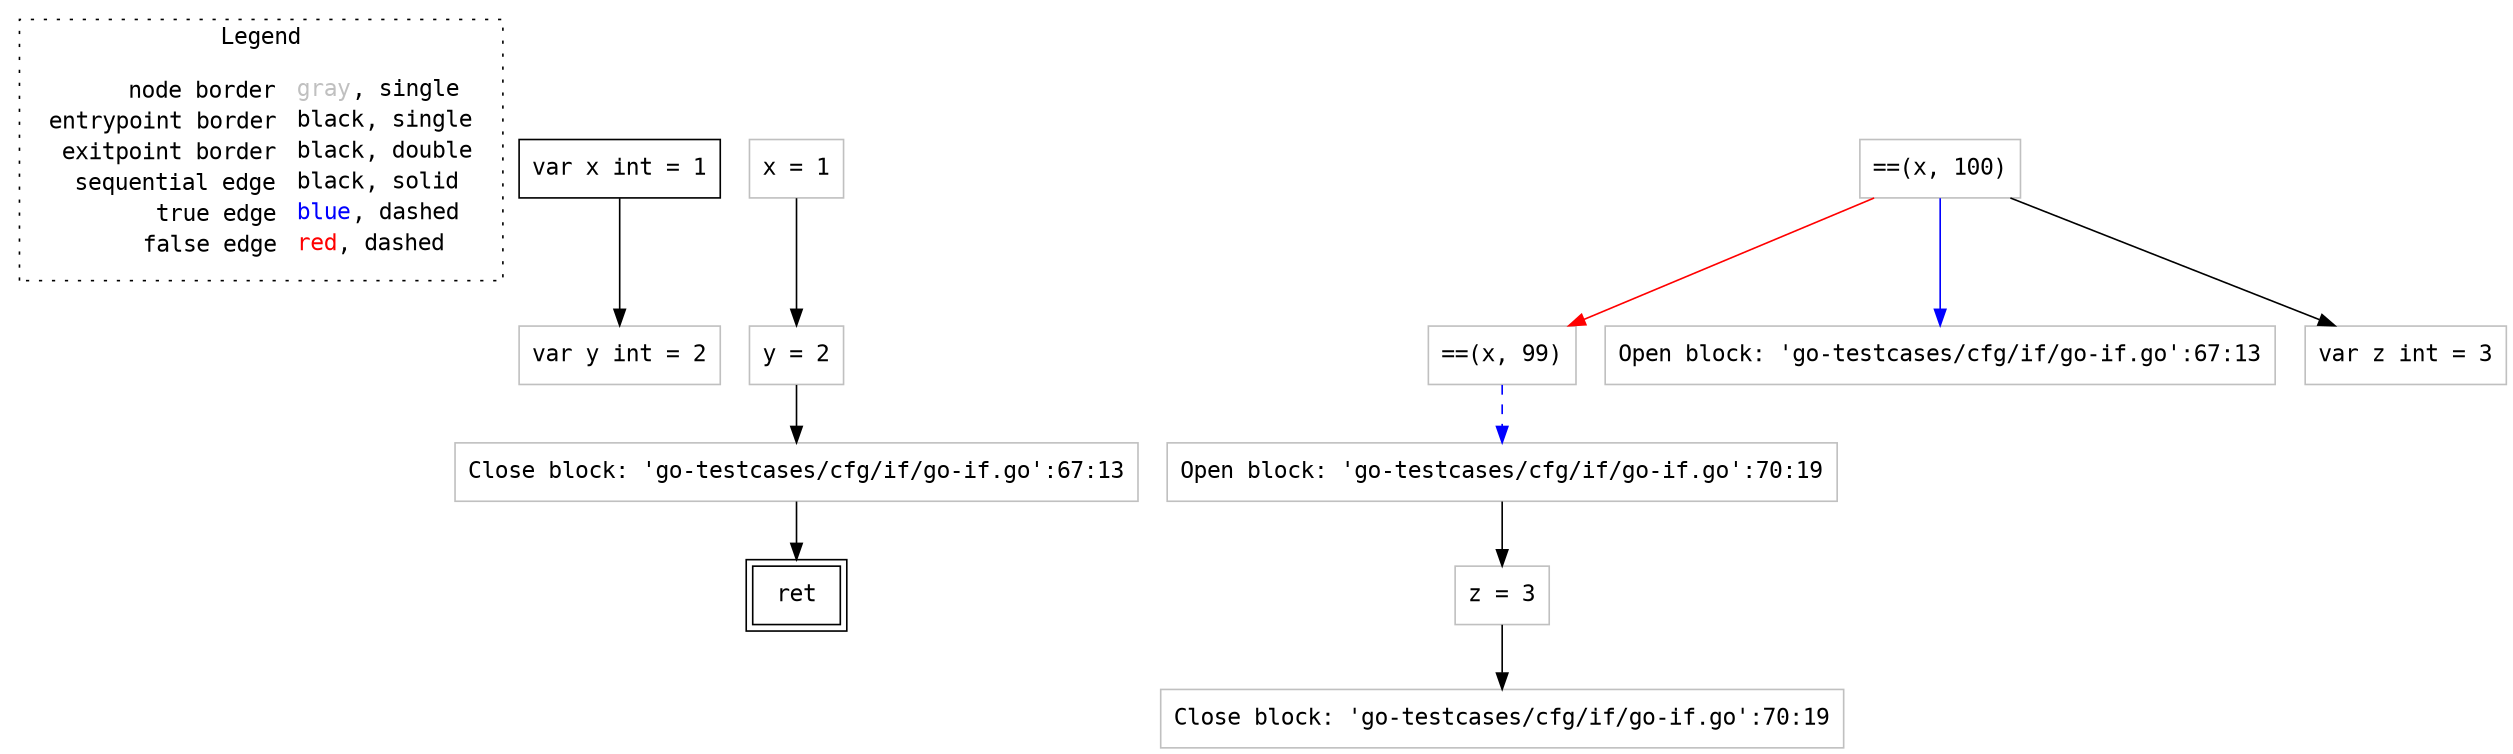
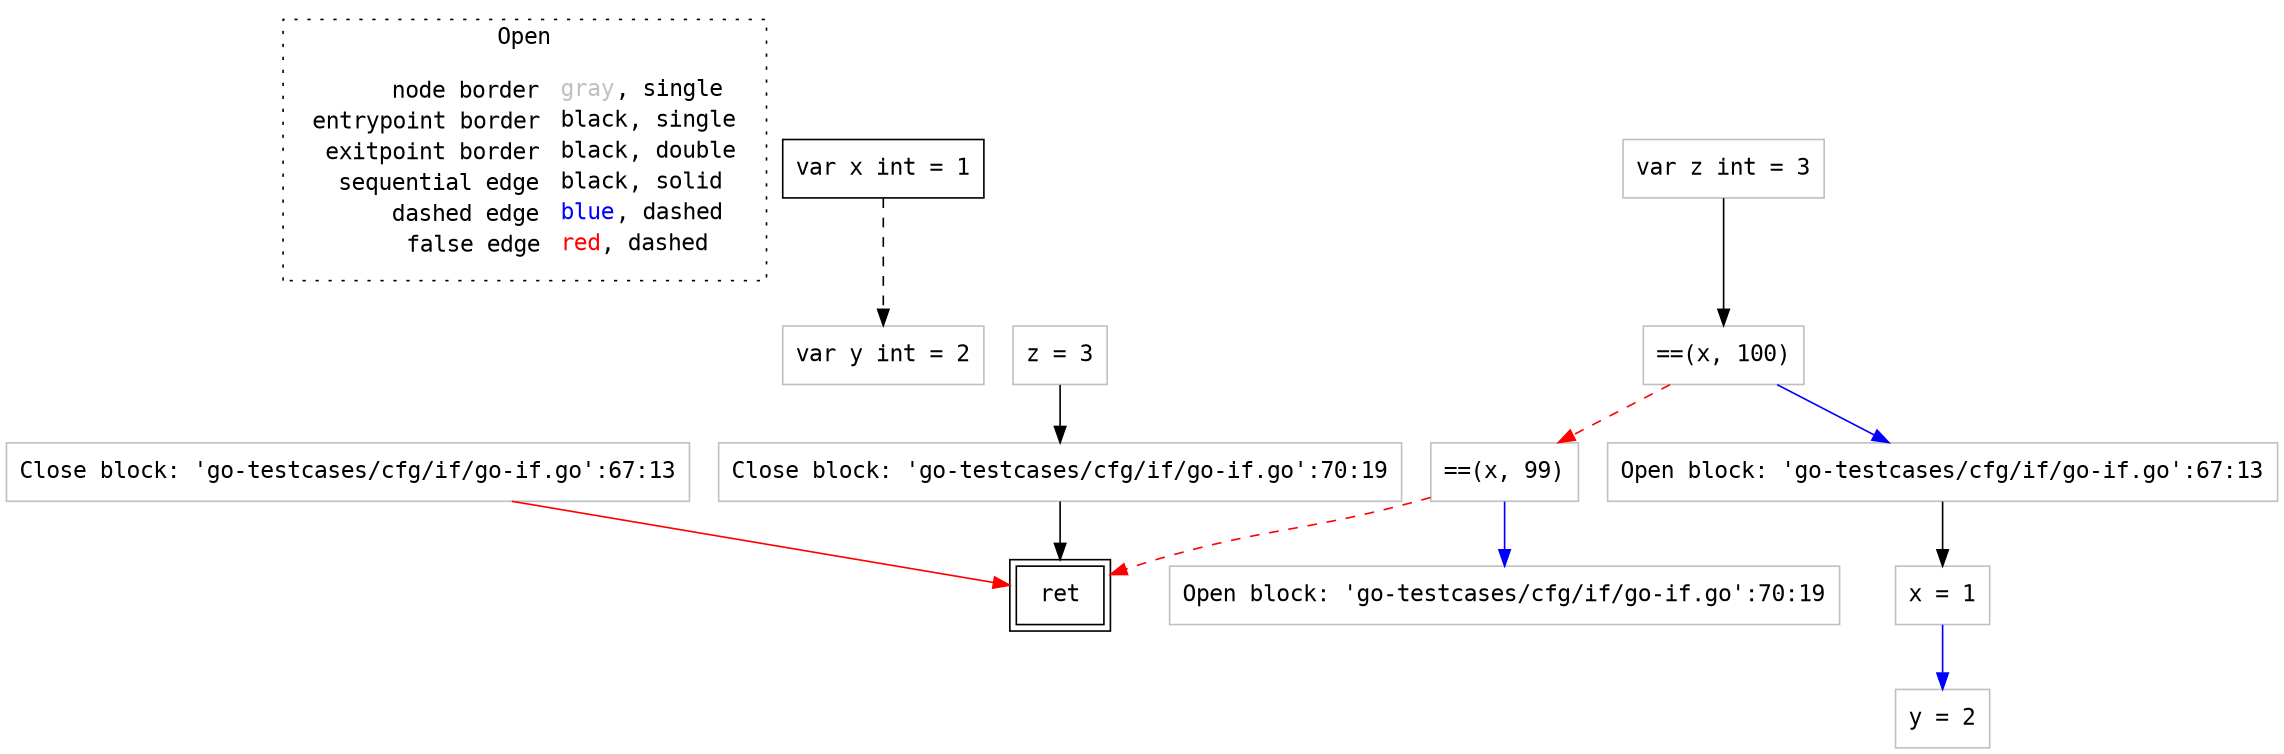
  digraph {
    fontname="DejaVu Sans Mono"
    node [fontname="DejaVu Sans Mono" shape=rect color=gray]
    edge [color=black fontname="DejaVu Sans Mono"]
-   n1 [label=<<table border="0" cellpadding="2" cellspacing="0" cellborder="0"><tr><td align="right">node border&nbsp;</td><td align="left"><font color="gray">gray</font>, single</td></tr><tr><td align="right">entrypoint border&nbsp;</td><td align="left"><font color="black">black</font>, single</td></tr><tr><td align="right">exitpoint border&nbsp;</td><td align="left"><font color="black">black</font>, double</td></tr><tr><td align="right">sequential edge&nbsp;</td><td align="left"><font color="black">black</font>, solid</td></tr><tr><td align="right">true edge&nbsp;</td><td align="left"><font color="blue">blue</font>, dashed</td></tr><tr><td align="right">false edge&nbsp;</td><td align="left"><font color="red">red</font>, dashed</td></tr></table>> shape=plaintext color=""]
+   n1 [label=<<table border="0" cellpadding="2" cellspacing="0" cellborder="0"><tr><td align="right">node border&nbsp;</td><td align="left"><font color="gray">gray</font>, single</td></tr><tr><td align="right">entrypoint border&nbsp;</td><td align="left"><font color="black">black</font>, single</td></tr><tr><td align="right">exitpoint border&nbsp;</td><td align="left"><font color="black">black</font>, double</td></tr><tr><td align="right">sequential edge&nbsp;</td><td align="left"><font color="black">black</font>, solid</td></tr><tr><td align="right">dashed edge&nbsp;</td><td align="left"><font color="blue">blue</font>, dashed</td></tr><tr><td align="right">false edge&nbsp;</td><td align="left"><font color="red">red</font>, dashed</td></tr></table>> shape=plaintext color=""]
    n2 [color=black label=<var x int = 1>]
    n3 [label=<var y int = 2>]
    n4 [label=<y = 2>]
    n5 [label=<Close block: 'go-testcases/cfg/if/go-if.go':67:13>]
    n6 [color=black label=<ret> peripheries=2]
    n7 [label=<==(x, 100)>]
    n8 [label=<==(x, 99)>]
    n9 [label=<Open block: 'go-testcases/cfg/if/go-if.go':67:13>]
    n10 [label=<Open block: 'go-testcases/cfg/if/go-if.go':70:19>]
    n11 [label=<x = 1>]
    n12 [label=<var z int = 3>]
    n13 [label=<z = 3>]
    n14 [label=<Close block: 'go-testcases/cfg/if/go-if.go':70:19>]
    subgraph cluster_1 {
-     label=Legend
+     label=Open
      style=dotted
      n1
    }
-   n2 -> n3
-   n4 -> n5
-   n5 -> n6
-   n7 -> n8 [color=red style=solid]
+   n2 -> n3 [style=dashed]
+   n5 -> n6 [color=red]
+   n7 -> n8 [color=red style=dashed]
    n7 -> n9 [color=blue style=solid]
-   n8 -> n10 [color=blue style=dashed]
-   n10 -> n13
-   n11 -> n4
-   n7 -> n12
+   n8 -> n6 [color=red style=dashed]
+   n8 -> n10 [color=blue style=solid]
+   n9 -> n11
+   n11 -> n4 [color=blue]
+   n12 -> n7
    n13 -> n14
+   n14 -> n6
  }
